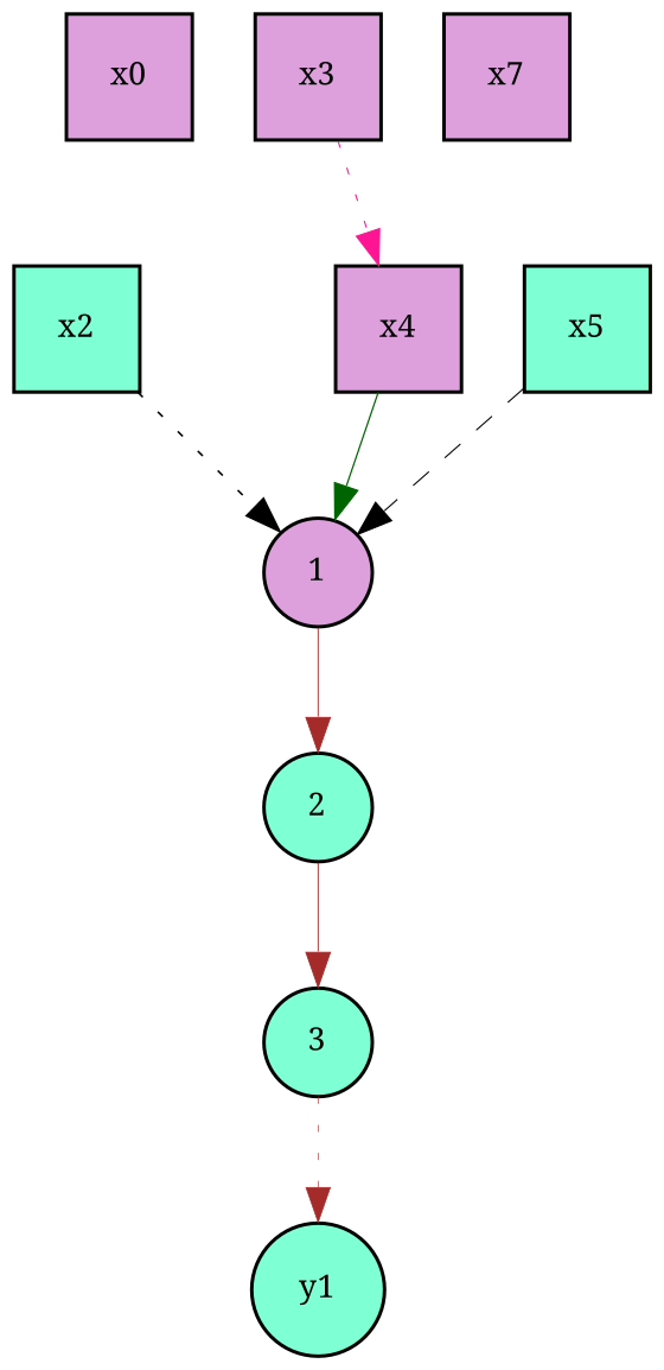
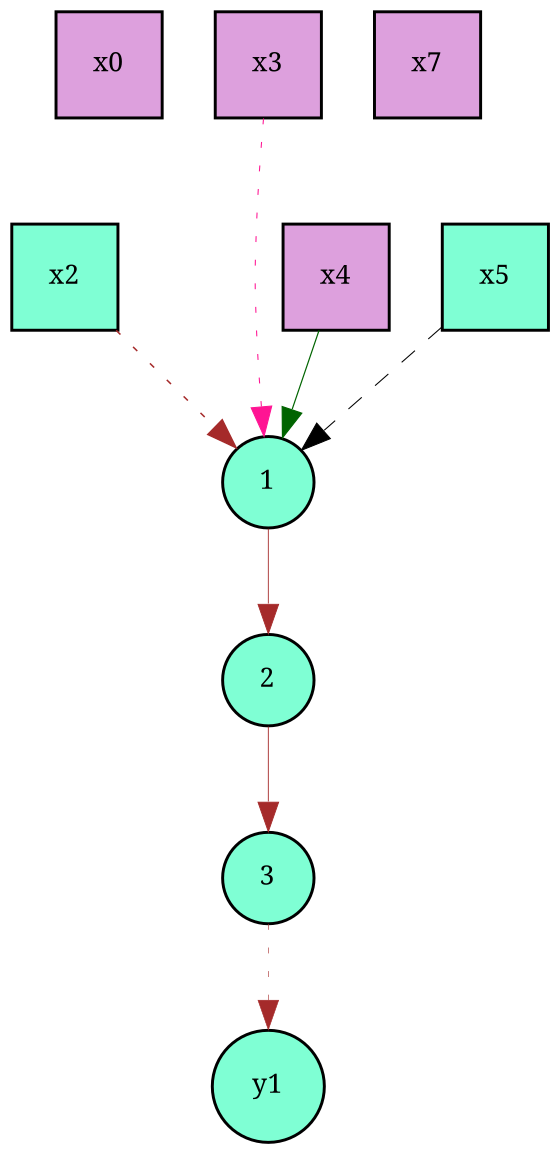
  digraph {
    fontname="Noto Serif"
    node [fillcolor=aquamarine fontname="Noto Serif" fontsize=9 shape=box style=filled]
    edge [color=brown fontname="Noto Serif" style=bold]
    x0 [fillcolor=plum height=0.5 width=0.5]
-   1 [fillcolor=plum height=0.1 shape=circle width=0.1]
+   1 [height=0.1 shape=circle width=0.1]
    2 [height=0.1 shape=circle width=0.1]
    x2 [height=0.5 width=0.5]
    x3 [fillcolor=plum height=0.5 width=0.5]
    x4 [fillcolor=plum height=0.5 width=0.5]
    x5 [height=0.5 width=0.5]
    x7 [fillcolor=plum height=0.5 width=0.5]
    n9 [height=0.1 label=y1 shape=circle width=0.1]
    3 [height=0.1 shape=circle width=0.1]
    1 -> 2 [penwidth=0.30012499325700603]
    2 -> 3 [penwidth=0.3045032317052152]
-   x2 -> 1 [color=black penwidth=0.5154445460753092 style=dotted]
-   x3 -> x4 [color=deeppink penwidth=0.3607385428791001 style=dotted]
+   x2 -> 1 [penwidth=0.5154445460753092 style=dotted]
+   x3 -> 1 [color=deeppink penwidth=0.3607385428791001 style=dotted]
    x4 -> 1 [color=darkgreen penwidth=0.40786025661082836]
    x5 -> 1 [color=black penwidth=0.3556867166861879 style=dashed]
    3 -> n9 [penwidth=0.20529934474621994 style=dotted]
  }
